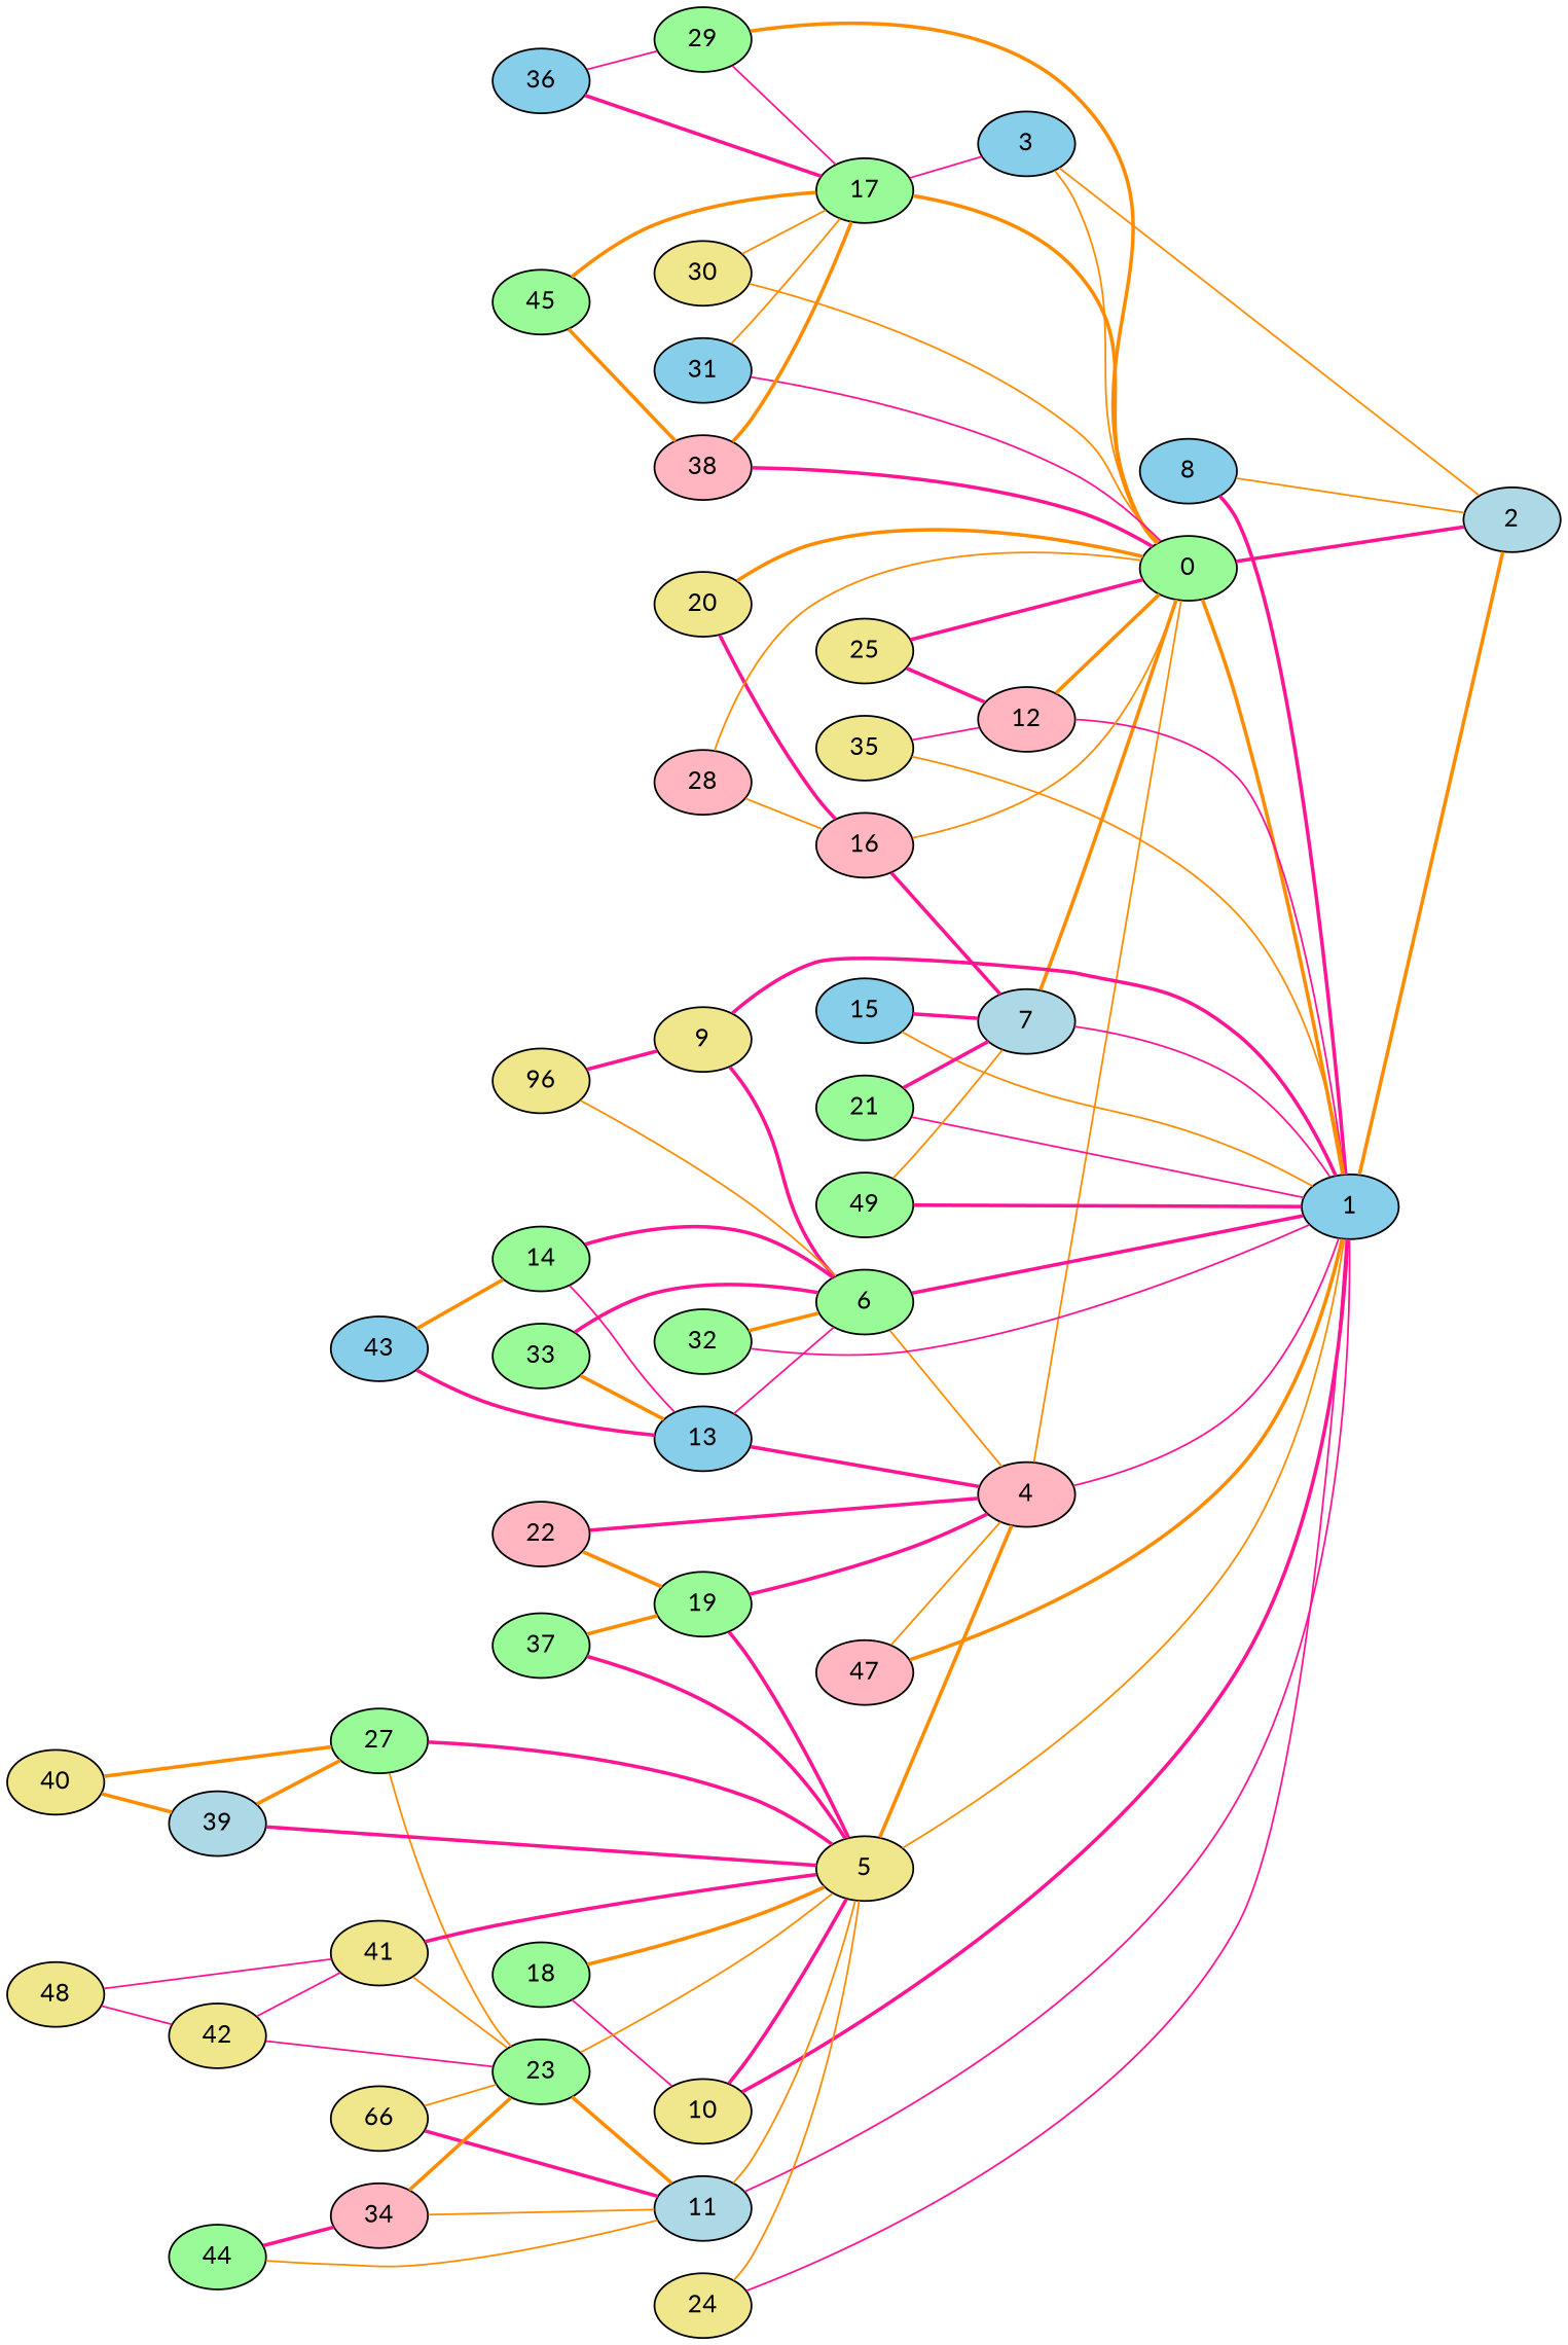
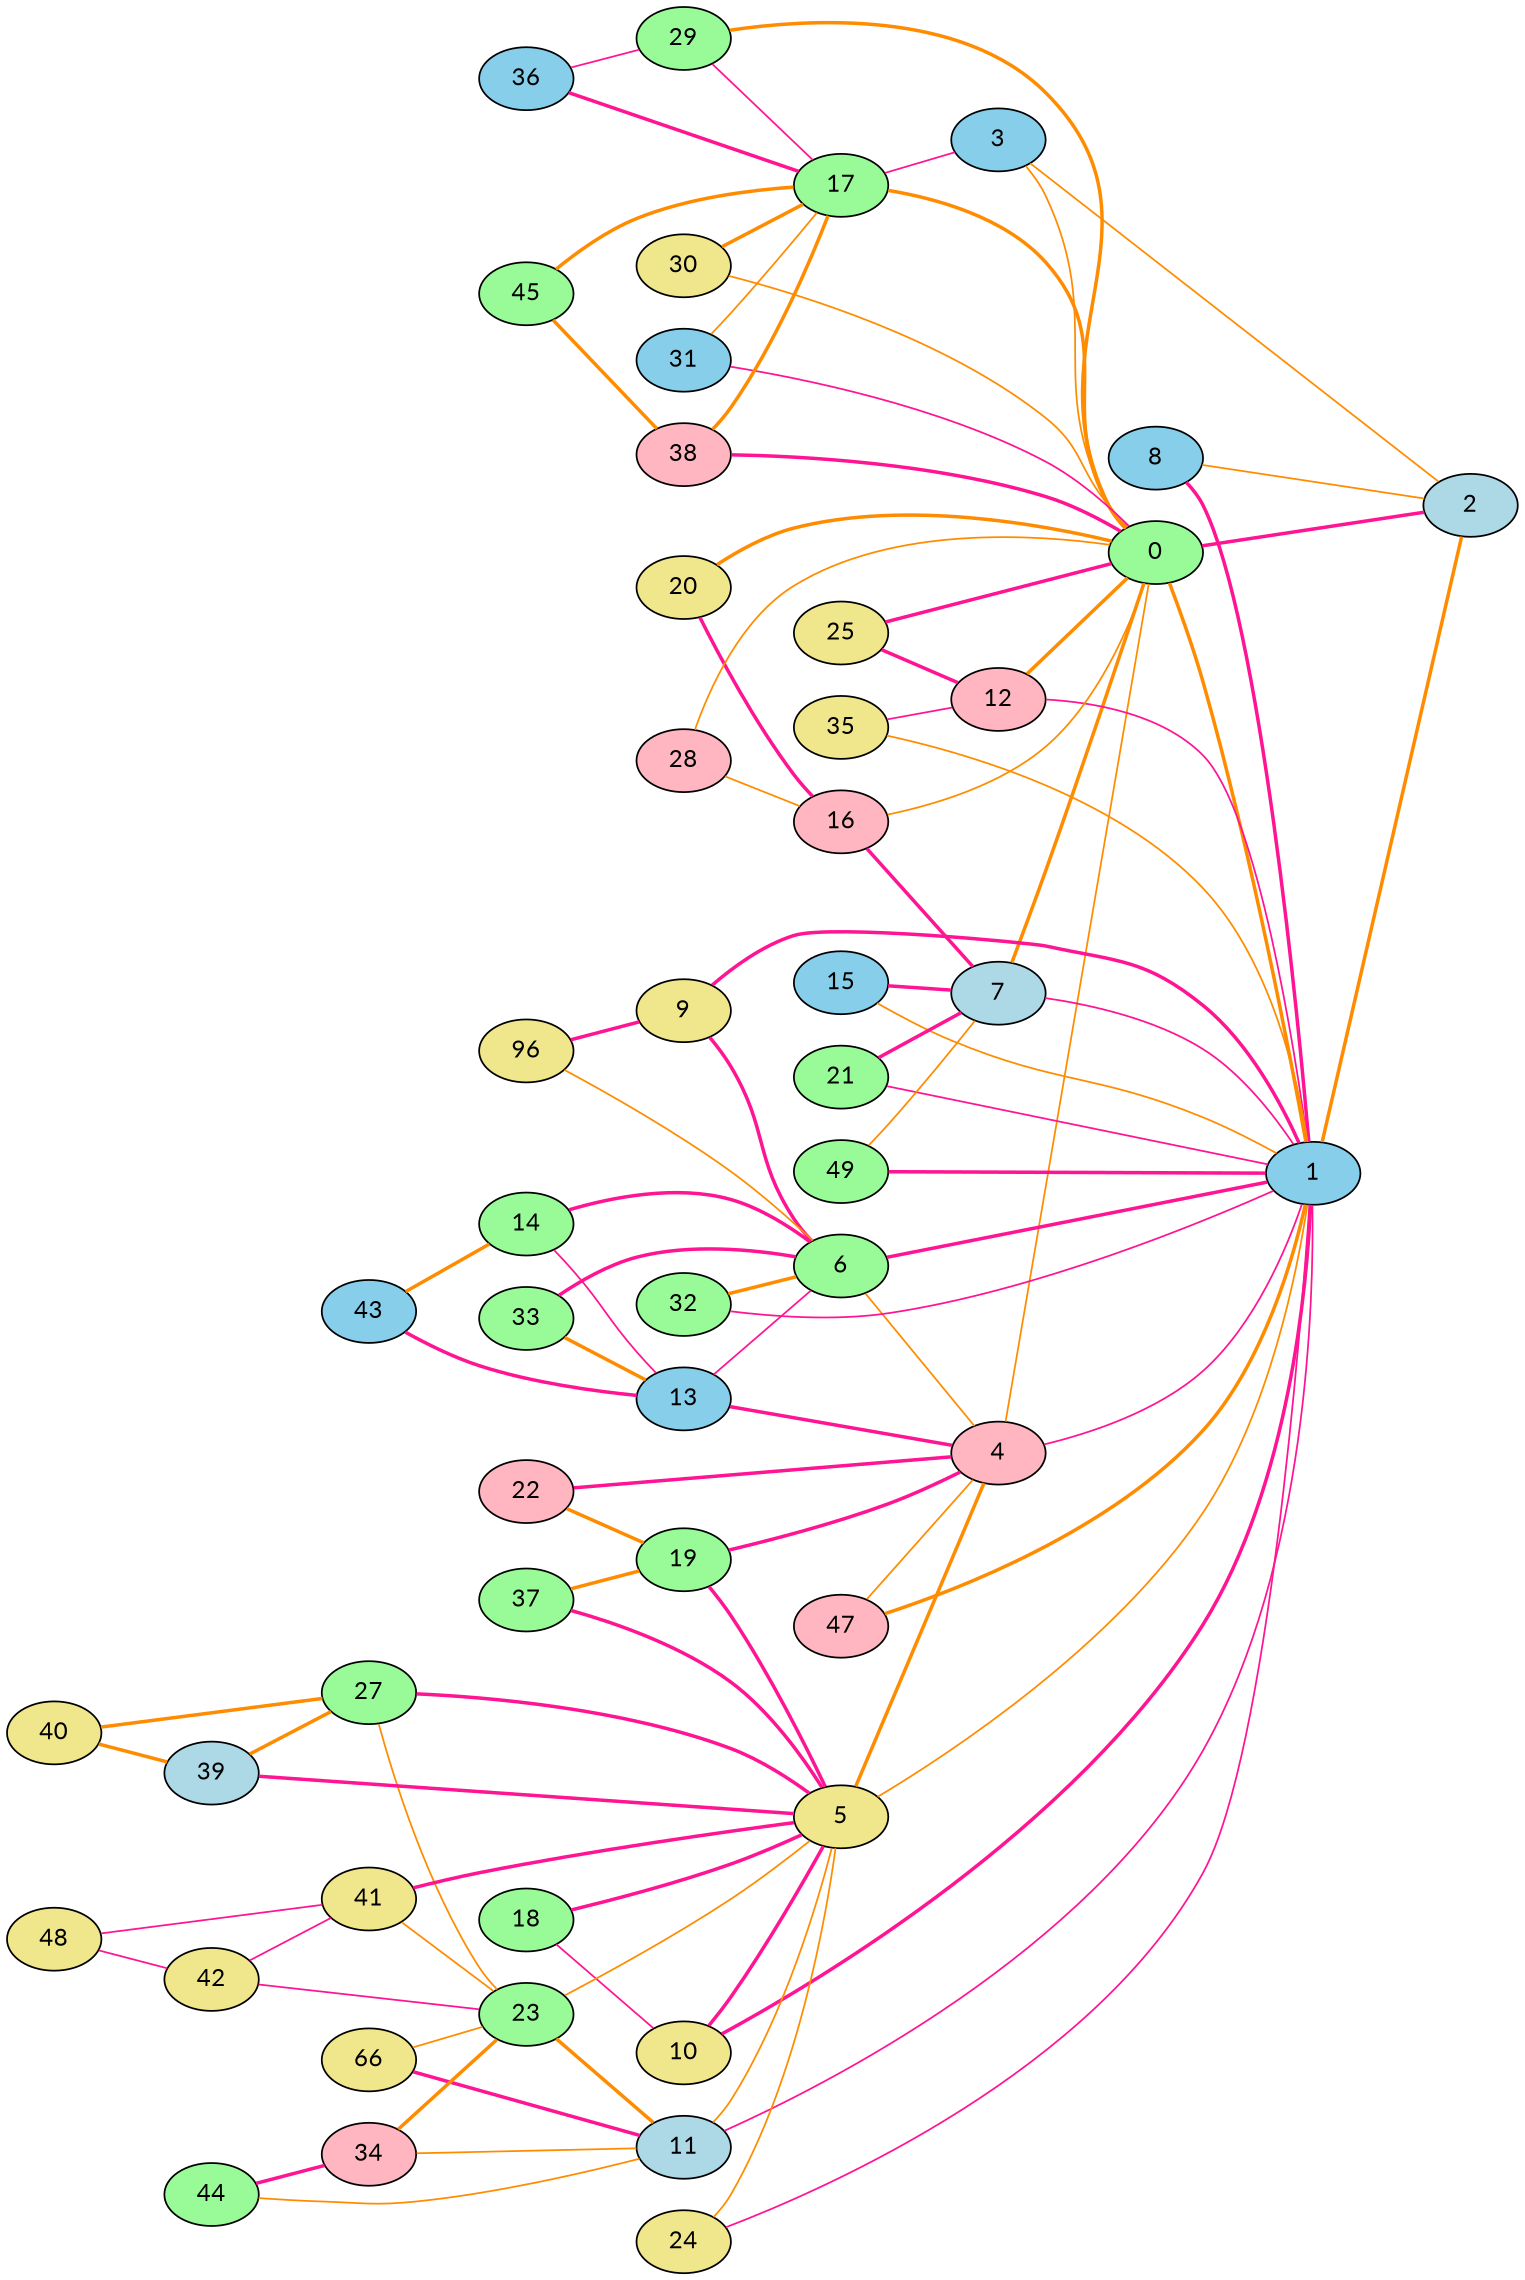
  graph {
    fontname=Lato
    rankdir=LR
    node [fillcolor=palegreen fontname=Lato style=filled]
    edge [color=deeppink fontname=Lato style=bold]
    1 [fillcolor=skyblue]
    0
    2 [fillcolor=lightblue]
    3 [fillcolor=skyblue]
    4 [fillcolor=lightpink]
    5 [fillcolor=khaki]
    6
    7 [fillcolor=lightblue]
    8 [fillcolor=skyblue]
    9 [fillcolor=khaki]
    10 [fillcolor=khaki]
    11 [fillcolor=lightblue]
    12 [fillcolor=lightpink]
    13 [fillcolor=skyblue]
    14
    15 [fillcolor=skyblue]
    16 [fillcolor=lightpink]
    17
    18
    19
    20 [fillcolor=khaki]
    21
    22 [fillcolor=lightpink]
    23
    24 [fillcolor=khaki]
    25 [fillcolor=khaki]
    n27 [fillcolor=khaki label=66]
    27
    28 [fillcolor=lightpink]
    29
    30 [fillcolor=khaki]
    31 [fillcolor=skyblue]
    32
    33
    34 [fillcolor=lightpink]
    35 [fillcolor=khaki]
    36 [fillcolor=skyblue]
    37
    38 [fillcolor=lightpink]
    39 [fillcolor=lightblue]
    40 [fillcolor=khaki]
    41 [fillcolor=khaki]
    42 [fillcolor=khaki]
    43 [fillcolor=skyblue]
    44
    45
    n47 [fillcolor=khaki label=96]
    47 [fillcolor=lightpink]
    48 [fillcolor=khaki]
    49
    1 -- 2 [color=darkorange]
    0 -- 1 [color=darkorange]
    0 -- 2
    3 -- 0 [color=darkorange style=solid]
    3 -- 2 [color=darkorange style=solid]
    4 -- 1 [style=solid]
    4 -- 0 [color=darkorange style=solid]
    5 -- 1 [color=darkorange style=solid]
    5 -- 4 [color=darkorange]
    6 -- 1
    6 -- 4 [color=darkorange style=solid]
    7 -- 1 [style=solid]
    7 -- 0 [color=darkorange]
    8 -- 1
    8 -- 2 [color=darkorange style=solid]
    9 -- 1
    9 -- 6
    10 -- 1
    10 -- 5
    11 -- 1 [style=solid]
    11 -- 5 [color=darkorange style=solid]
    12 -- 1 [style=solid]
    12 -- 0 [color=darkorange]
    13 -- 4
    13 -- 6 [style=solid]
    14 -- 6
    14 -- 13 [style=solid]
    15 -- 1 [color=darkorange style=solid]
    15 -- 7
    16 -- 0 [color=darkorange style=solid]
    16 -- 7
    17 -- 0 [color=darkorange]
    17 -- 3 [style=solid]
-   18 -- 5 [color=darkorange]
+   18 -- 5
    18 -- 10 [style=solid]
    19 -- 4
    19 -- 5
    20 -- 0 [color=darkorange]
    20 -- 16
    21 -- 1 [style=solid]
    21 -- 7
    22 -- 4
    22 -- 19 [color=darkorange]
    23 -- 5 [color=darkorange style=solid]
    23 -- 11 [color=darkorange]
    24 -- 1 [style=solid]
    24 -- 5 [color=darkorange style=solid]
    25 -- 0
    25 -- 12
    n27 -- 11
    n27 -- 23 [color=darkorange style=solid]
    27 -- 5
    27 -- 23 [color=darkorange style=solid]
    28 -- 0 [color=darkorange style=solid]
    28 -- 16 [color=darkorange style=solid]
    29 -- 0 [color=darkorange]
    29 -- 17 [style=solid]
    30 -- 0 [color=darkorange style=solid]
-   30 -- 17 [color=darkorange style=solid]
+   30 -- 17 [color=darkorange]
    31 -- 0 [style=solid]
    31 -- 17 [color=darkorange style=solid]
    32 -- 1 [style=solid]
    32 -- 6 [color=darkorange]
    33 -- 6
    33 -- 13 [color=darkorange]
    34 -- 11 [color=darkorange style=solid]
    34 -- 23 [color=darkorange]
    35 -- 1 [color=darkorange style=solid]
    35 -- 12 [style=solid]
    36 -- 17
    36 -- 29 [style=solid]
    37 -- 5
    37 -- 19 [color=darkorange]
    38 -- 0
    38 -- 17 [color=darkorange]
    39 -- 5
    39 -- 27 [color=darkorange]
    40 -- 27 [color=darkorange]
    40 -- 39 [color=darkorange]
    41 -- 5
    41 -- 23 [color=darkorange style=solid]
    42 -- 23 [style=solid]
    42 -- 41 [style=solid]
    43 -- 13
    43 -- 14 [color=darkorange]
    44 -- 11 [color=darkorange style=solid]
    44 -- 34
    45 -- 17 [color=darkorange]
    45 -- 38 [color=darkorange]
    n47 -- 6 [color=darkorange style=solid]
    n47 -- 9
    47 -- 1 [color=darkorange]
    47 -- 4 [color=darkorange style=solid]
    48 -- 41 [style=solid]
    48 -- 42 [style=solid]
    49 -- 1
    49 -- 7 [color=darkorange style=solid]
  }
